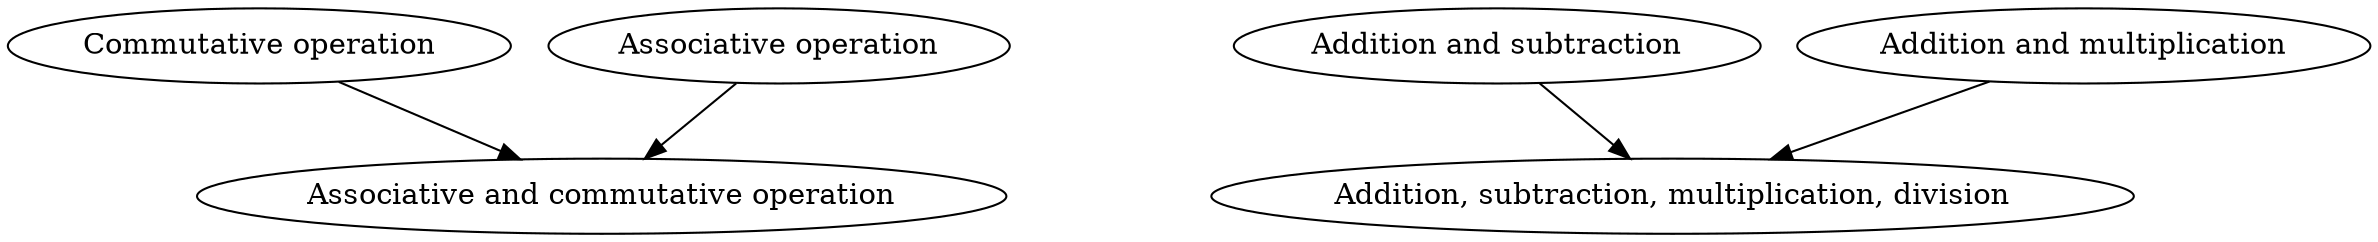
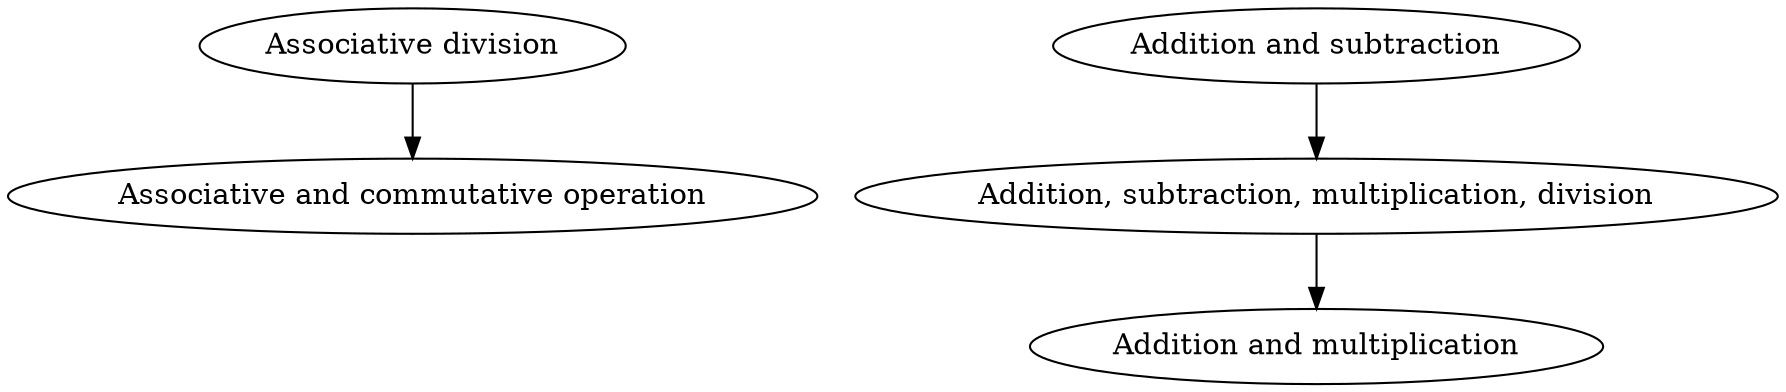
  digraph {
-   n1 [label="Commutative operation"]
    n2 [label="Associative and commutative operation"]
-   n3 [label="Associative operation"]
+   n3 [label="Associative division"]
    n4 [label="Addition and subtraction"]
    n5 [label="Addition, subtraction, multiplication, division"]
    n6 [label="Addition and multiplication"]
-   n1 -> n2
    n3 -> n2
    n4 -> n5
-   n6 -> n5
+   n5 -> n6
  }
